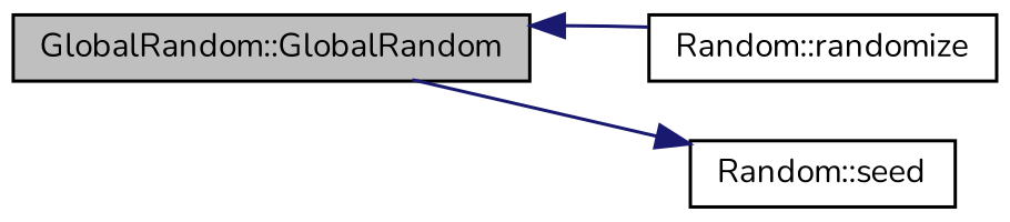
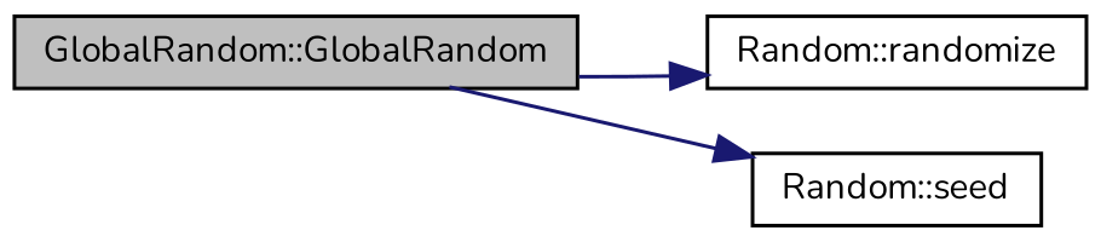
  digraph {
    fontname=Nunito
    rankdir=LR
    node [color=black fillcolor=white fontname=Nunito fontsize=10 shape=record style=filled]
    edge [color=midnightblue fontname=Nunito fontsize=10 labelfontname=Helvetica labelfontsize=10 style=solid]
    n1 [fillcolor=grey75 fontcolor=black height=0.2 label="GlobalRandom::GlobalRandom" width=0.4]
    n2 [height=0.2 label="Random::randomize" width=0.4]
    n3 [height=0.2 label="Random::seed" width=0.4]
-   n2 -> n1
+   n1 -> n2
    n1 -> n3
  }
